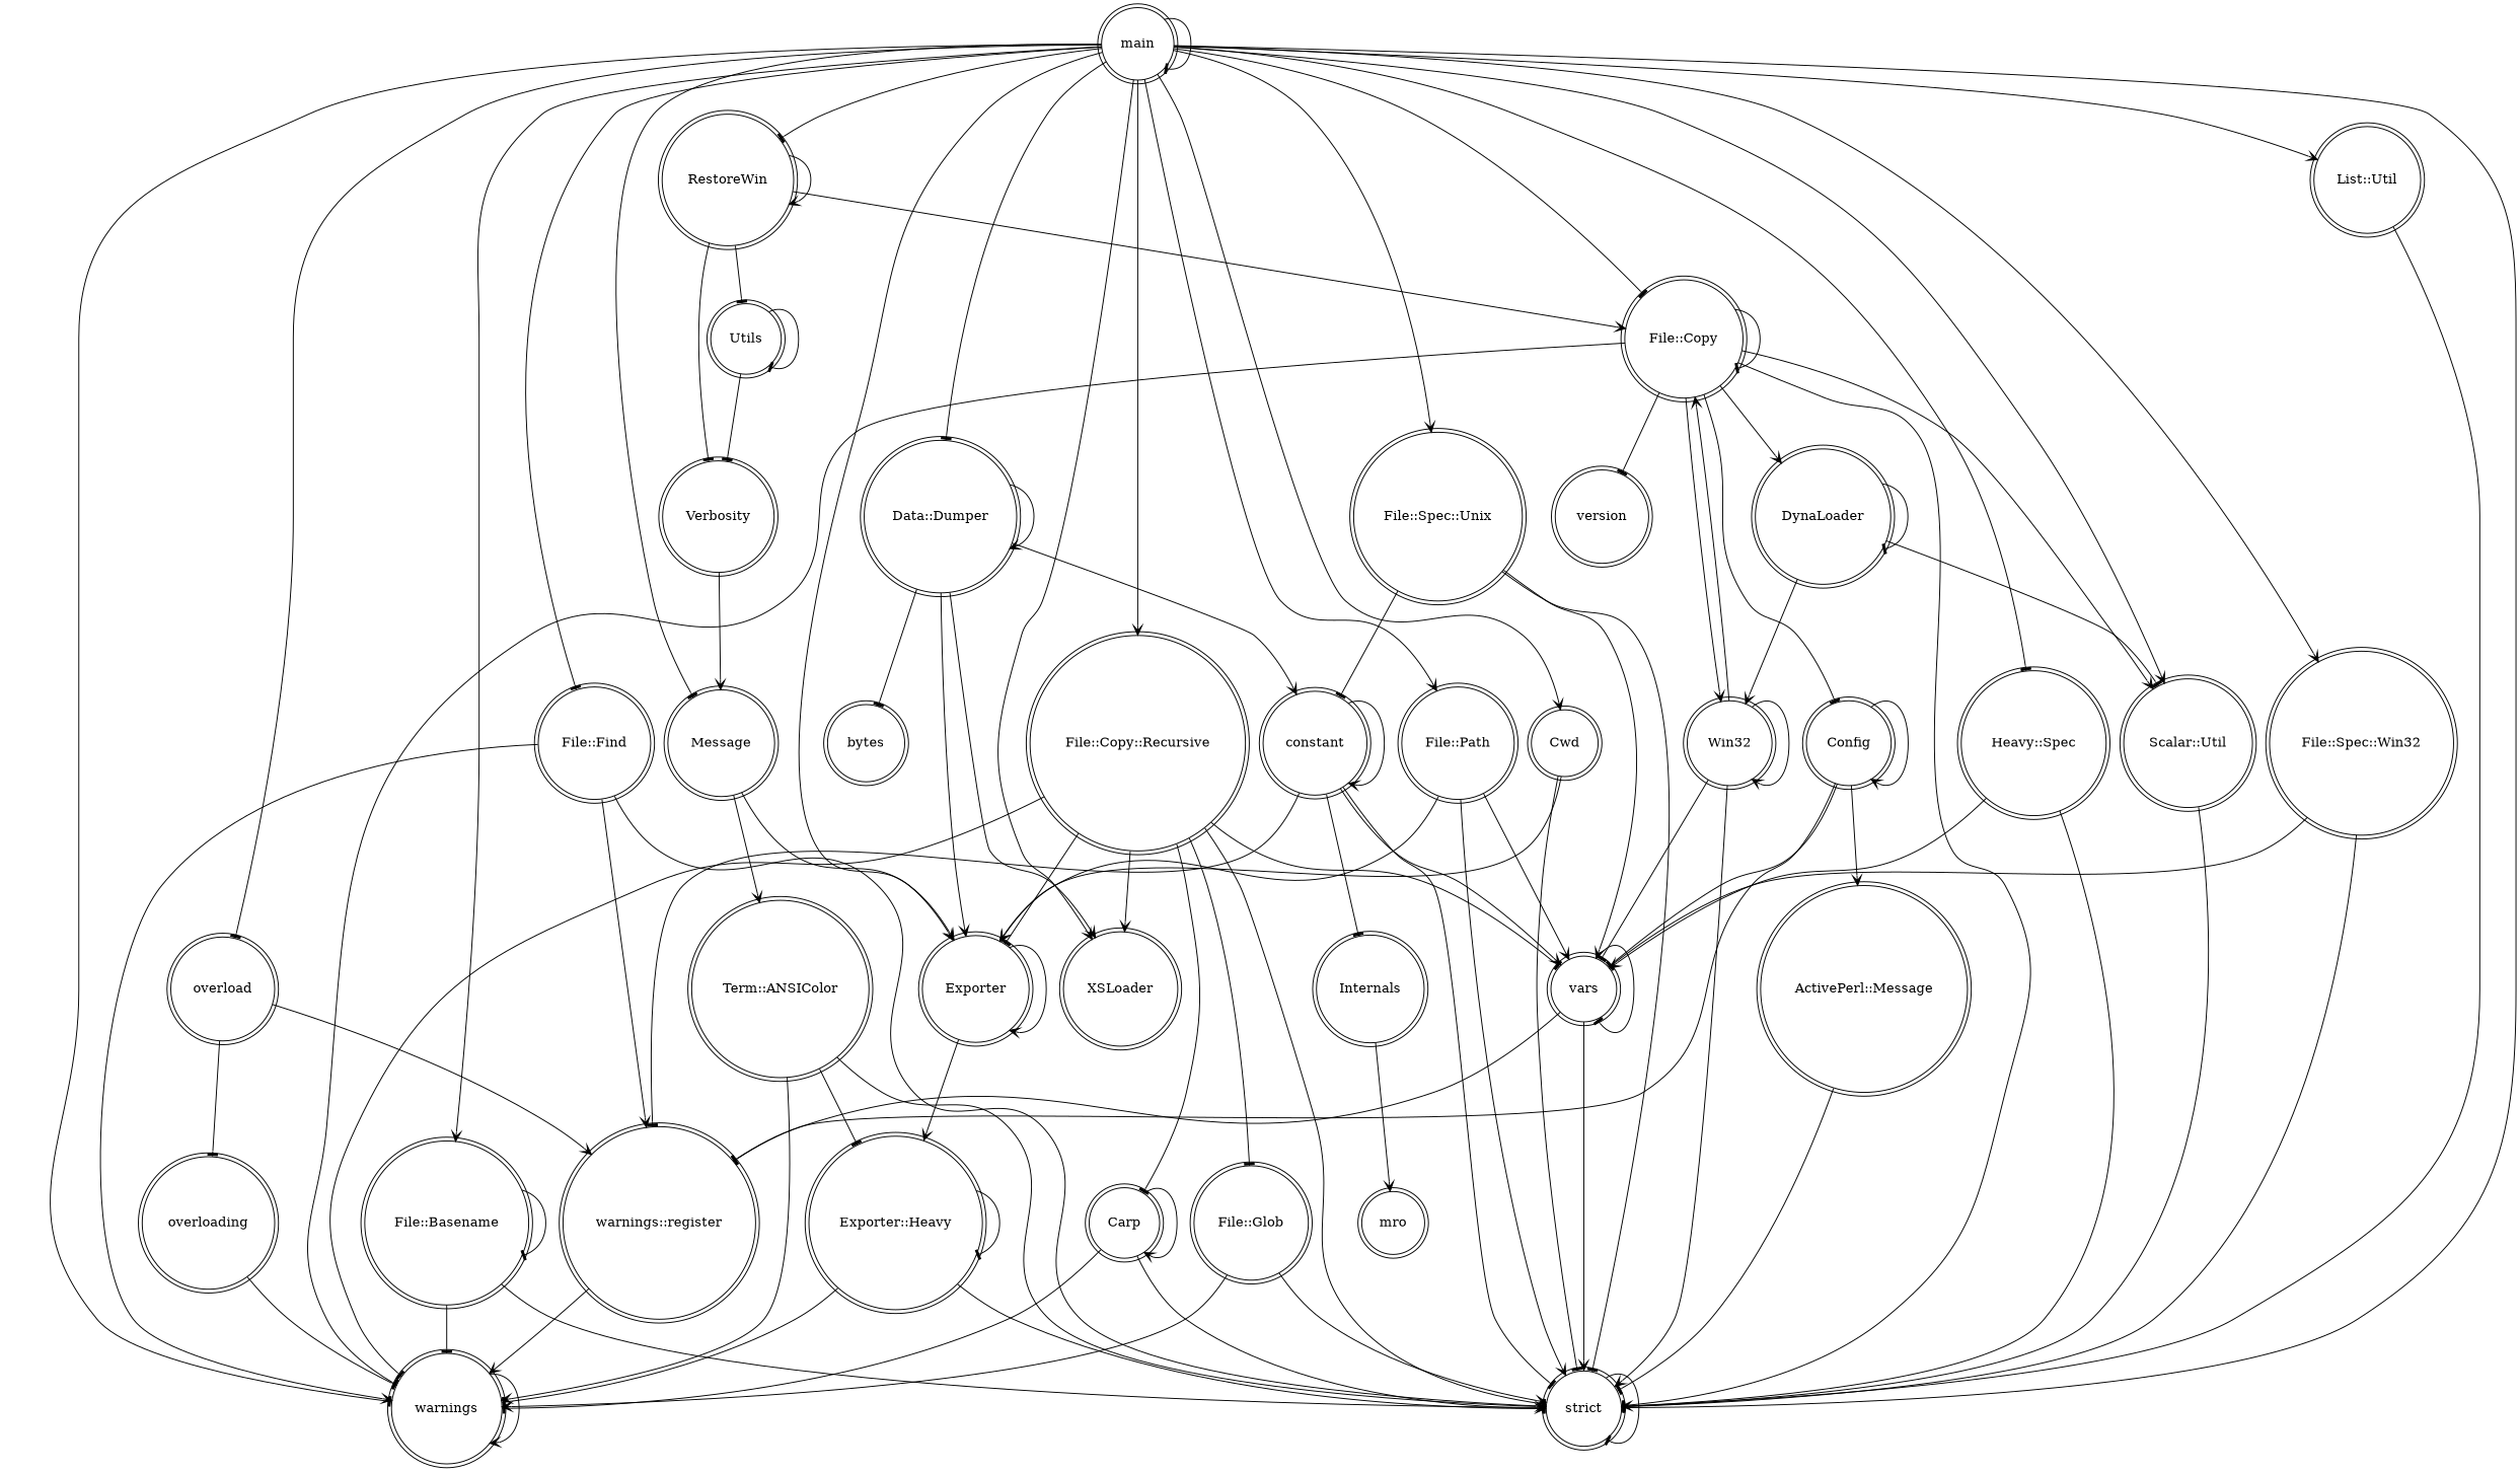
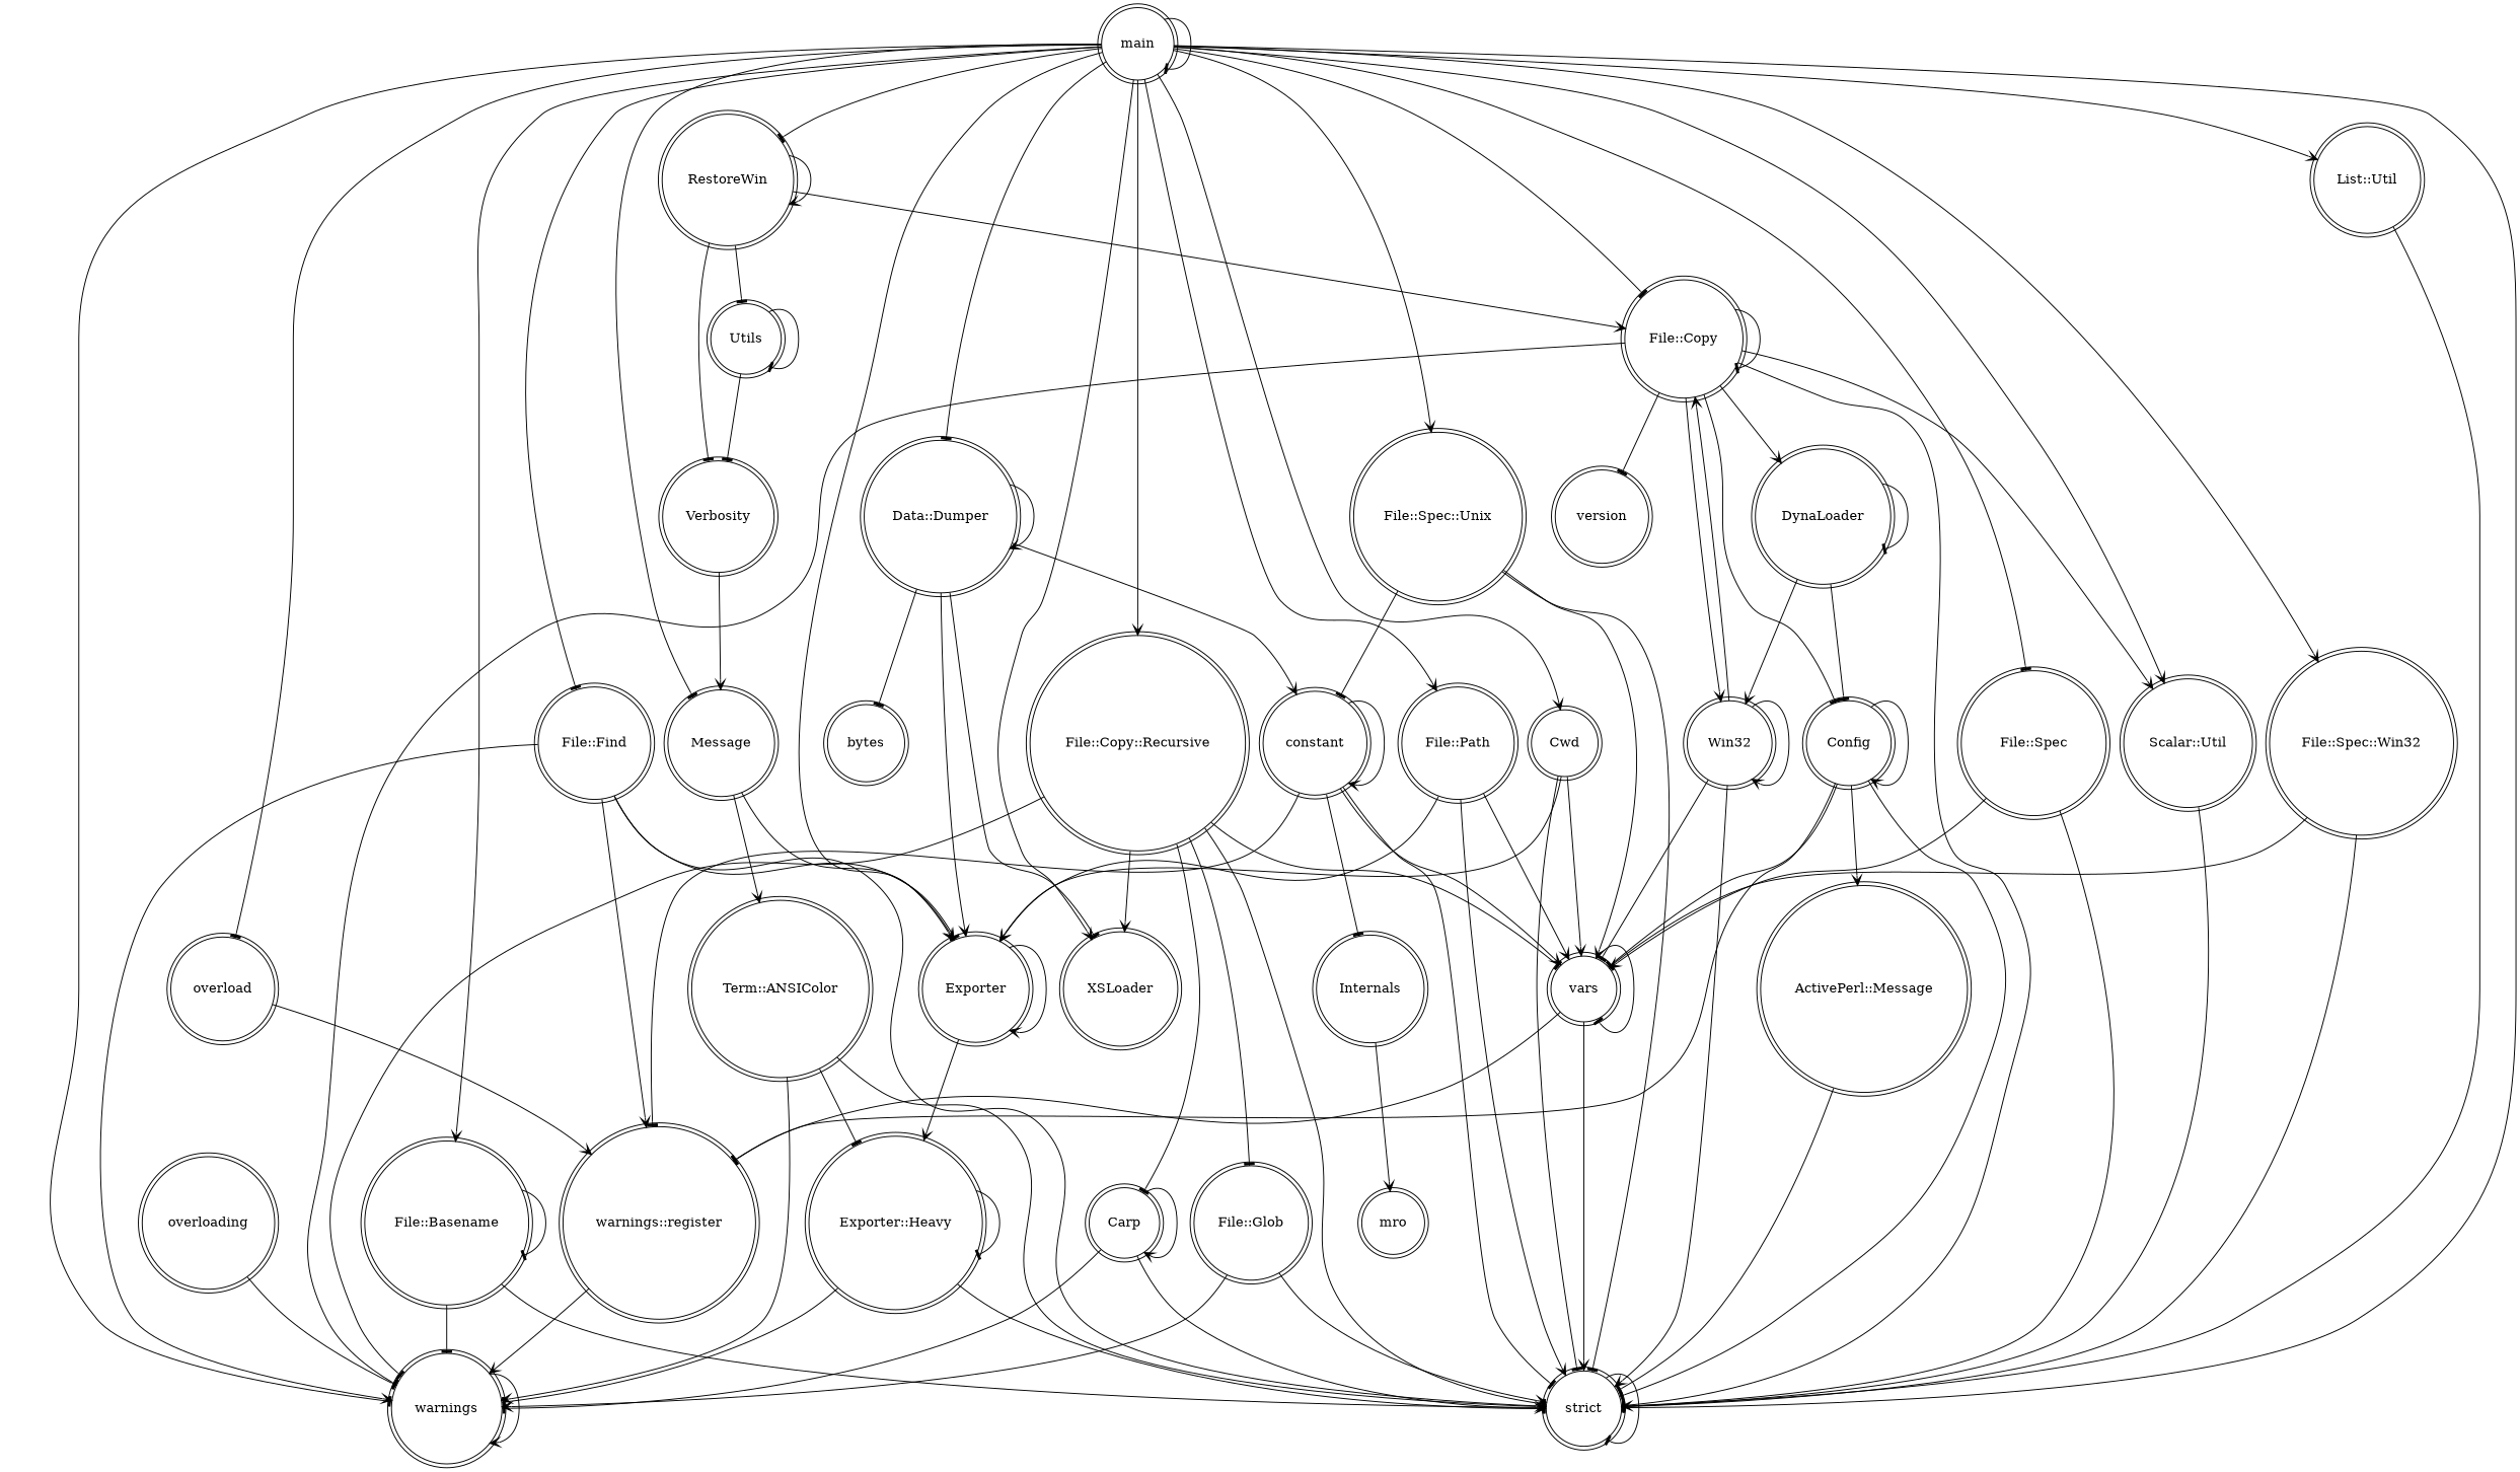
  digraph {
    node [shape=doublecircle]
    edge [arrowhead=tee]
    overloading
    warnings
    Utils
    Verbosity
    Message
    Config
    vars
    "strict"
    n9 [label="ActivePerl::Message"]
    "warnings::register"
-   "File::Spec" [label="Heavy::Spec"]
+   "File::Spec"
    main
    "File::Basename"
    "Data::Dumper"
    Exporter
    "File::Copy"
    RestoreWin
    "File::Copy::Recursive"
    overload
    "File::Spec::Win32"
    XSLoader
    "File::Spec::Unix"
    "File::Path"
    Cwd
    "File::Find"
    "List::Util"
    "Scalar::Util"
    constant
    bytes
    "Exporter::Heavy"
    Win32
    DynaLoader
    version
    "File::Glob"
    Carp
    "Term::ANSIColor"
    Internals
    mro
    overloading -> warnings
    warnings -> warnings [arrowhead=vee]
    Utils -> Utils
    Utils -> Verbosity
    Verbosity -> Message [arrowhead=vee]
    Message -> Exporter [arrowhead=vee]
    Message -> "Term::ANSIColor" [arrowhead=vee]
    Config -> Config [arrowhead=vee]
    Config -> vars
+   Config -> "strict"
    Config -> n9 [arrowhead=vee]
    Config -> "warnings::register"
    vars -> vars
    vars -> "strict" [arrowhead=vee]
    vars -> "warnings::register"
    "strict" -> "strict"
    n9 -> "strict"
    "warnings::register" -> warnings [arrowhead=vee]
    "File::Spec" -> vars [arrowhead=vee]
    "File::Spec" -> "strict"
    main -> warnings
    main -> Message
    main -> "strict"
    main -> "File::Spec"
    main -> main
    main -> "File::Basename" [arrowhead=vee]
    main -> "Data::Dumper"
    main -> Exporter [arrowhead=vee]
    main -> "File::Copy"
    main -> RestoreWin
    main -> "File::Copy::Recursive" [arrowhead=vee]
    main -> overload
    main -> "File::Spec::Win32" [arrowhead=vee]
    main -> XSLoader [arrowhead=vee]
    main -> "File::Spec::Unix" [arrowhead=vee]
    main -> "File::Path" [arrowhead=vee]
    main -> Cwd [arrowhead=vee]
    main -> "File::Find"
    main -> "List::Util" [arrowhead=vee]
    main -> "Scalar::Util" [arrowhead=vee]
    "File::Basename" -> warnings
    "File::Basename" -> "strict"
    "File::Basename" -> "File::Basename"
    "Data::Dumper" -> "Data::Dumper" [arrowhead=vee]
    "Data::Dumper" -> Exporter [arrowhead=vee]
-   "Data::Dumper" -> XSLoader [arrowhead=vee]
+   "Data::Dumper" -> XSLoader
    "Data::Dumper" -> constant [arrowhead=vee]
    "Data::Dumper" -> bytes
    Exporter -> Exporter [arrowhead=vee]
    Exporter -> "Exporter::Heavy" [arrowhead=vee]
    "File::Copy" -> warnings
    "File::Copy" -> Config
    "File::Copy" -> "strict"
    "File::Copy" -> "File::Copy"
    "File::Copy" -> "Scalar::Util" [arrowhead=vee]
    "File::Copy" -> Win32 [arrowhead=vee]
    "File::Copy" -> DynaLoader [arrowhead=vee]
    "File::Copy" -> version
    RestoreWin -> Utils
    RestoreWin -> Verbosity
    RestoreWin -> "File::Copy" [arrowhead=vee]
    RestoreWin -> RestoreWin [arrowhead=vee]
    "File::Copy::Recursive" -> warnings
    "File::Copy::Recursive" -> vars
    "File::Copy::Recursive" -> "strict"
-   "File::Copy::Recursive" -> Exporter
+   "File::Find" -> Exporter
    "File::Copy::Recursive" -> XSLoader [arrowhead=vee]
    "File::Copy::Recursive" -> "File::Glob"
    "File::Copy::Recursive" -> Carp
-   overload -> overloading
    overload -> "warnings::register" [arrowhead=vee]
    "File::Spec::Win32" -> vars
    "File::Spec::Win32" -> "strict"
    "File::Spec::Unix" -> vars [arrowhead=vee]
    "File::Spec::Unix" -> "strict"
    "File::Spec::Unix" -> constant
    "File::Path" -> vars [arrowhead=vee]
    "File::Path" -> "strict" [arrowhead=vee]
    "File::Path" -> Exporter [arrowhead=vee]
+   Cwd -> vars [arrowhead=vee]
    Cwd -> "strict"
    Cwd -> Exporter [arrowhead=vee]
    "File::Find" -> warnings [arrowhead=vee]
    "File::Find" -> "strict"
    "File::Find" -> "warnings::register" [arrowhead=vee]
    "List::Util" -> "strict" [arrowhead=vee]
    "Scalar::Util" -> "strict"
    constant -> vars [arrowhead=vee]
    constant -> "strict"
    constant -> "warnings::register"
    constant -> constant [arrowhead=vee]
    constant -> Internals
    "Exporter::Heavy" -> warnings
    "Exporter::Heavy" -> "strict"
    "Exporter::Heavy" -> "Exporter::Heavy"
    Win32 -> vars
    Win32 -> "strict" [arrowhead=vee]
    Win32 -> "File::Copy" [arrowhead=vee]
    Win32 -> Win32 [arrowhead=vee]
-   DynaLoader -> "Scalar::Util"
+   DynaLoader -> Config
    DynaLoader -> Win32 [arrowhead=vee]
    DynaLoader -> DynaLoader
    "File::Glob" -> warnings [arrowhead=vee]
    "File::Glob" -> "strict" [arrowhead=vee]
    Carp -> warnings
    Carp -> "strict" [arrowhead=vee]
    Carp -> Carp [arrowhead=vee]
    "Term::ANSIColor" -> warnings [arrowhead=vee]
    "Term::ANSIColor" -> "strict" [arrowhead=vee]
    "Term::ANSIColor" -> "Exporter::Heavy"
    Internals -> mro [arrowhead=vee]
  }
